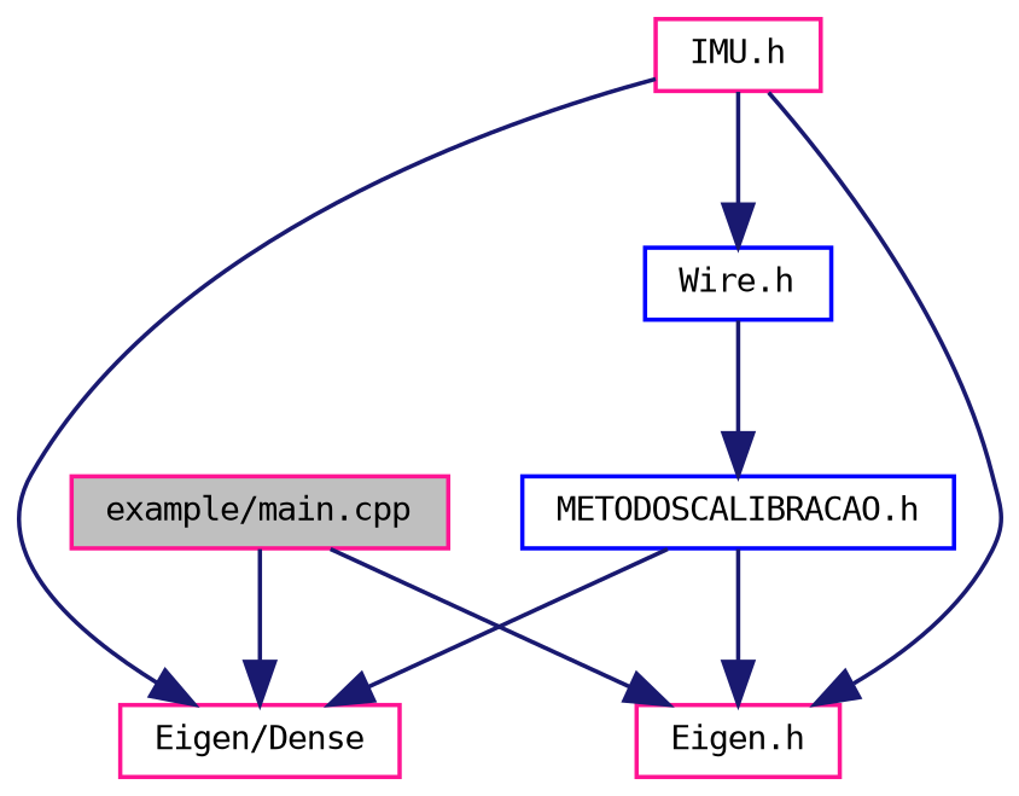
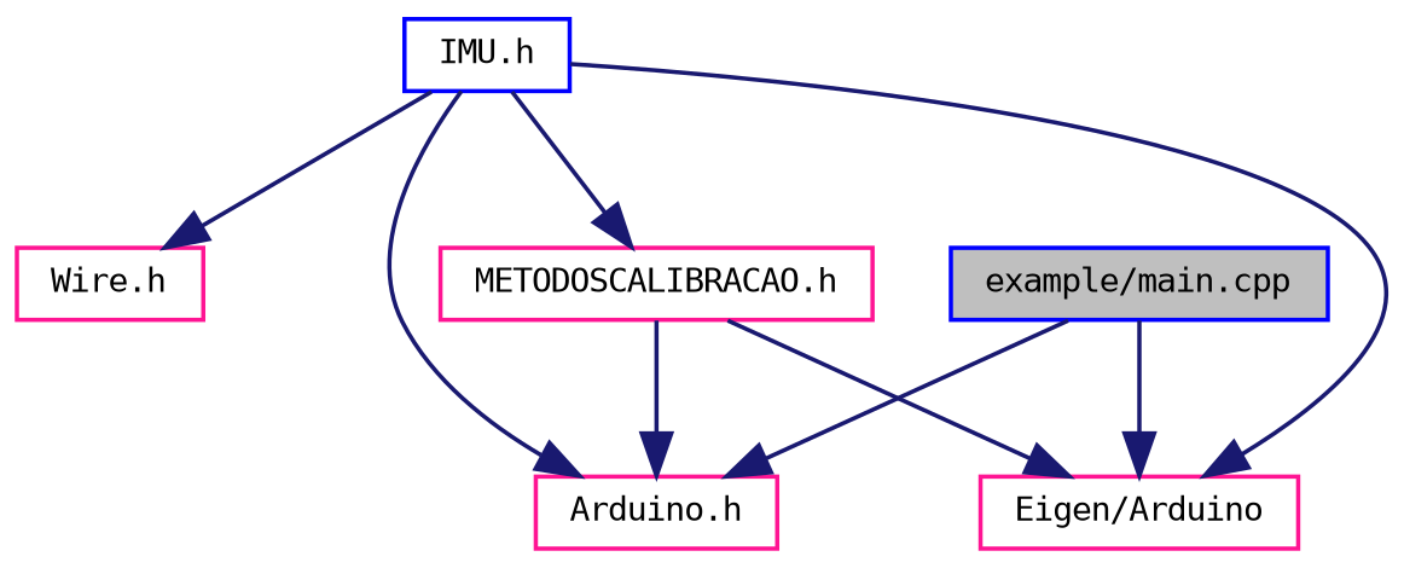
  digraph {
    node [color=deeppink fontname=DejaVuSansMono fontsize=8 shape=record]
    edge [color=midnightblue fontname=DejaVuSansMono fontsize=8 labelfontname=DejaVuSansMono labelfontsize=8 style=solid]
-   n1 [fillcolor=grey75 fontcolor=black height=0.2 label="example/main.cpp" style=filled width=0.4]
-   n2 [height=0.2 label="Eigen/Dense" width=0.4]
-   n3 [height=0.2 label="Eigen.h" width=0.4]
-   n4 [height=0.2 label="IMU.h" width=0.4]
-   n5 [color=blue height=0.2 label="METODOSCALIBRACAO.h" width=0.4]
-   n6 [color=blue height=0.2 label="Wire.h" width=0.4]
+   n1 [color=blue fillcolor=grey75 fontcolor=black height=0.2 label="example/main.cpp" style=filled width=0.4]
+   n2 [height=0.2 label="Eigen/Arduino" width=0.4]
+   n3 [height=0.2 label="Arduino.h" width=0.4]
+   n4 [color=blue height=0.2 label="IMU.h" width=0.4]
+   n5 [height=0.2 label="METODOSCALIBRACAO.h" width=0.4]
+   n6 [height=0.2 label="Wire.h" width=0.4]
    n1 -> n2
    n1 -> n3
    n4 -> n2
    n4 -> n3
-   n6 -> n5
+   n4 -> n5
    n4 -> n6
    n5 -> n2
    n5 -> n3
  }
